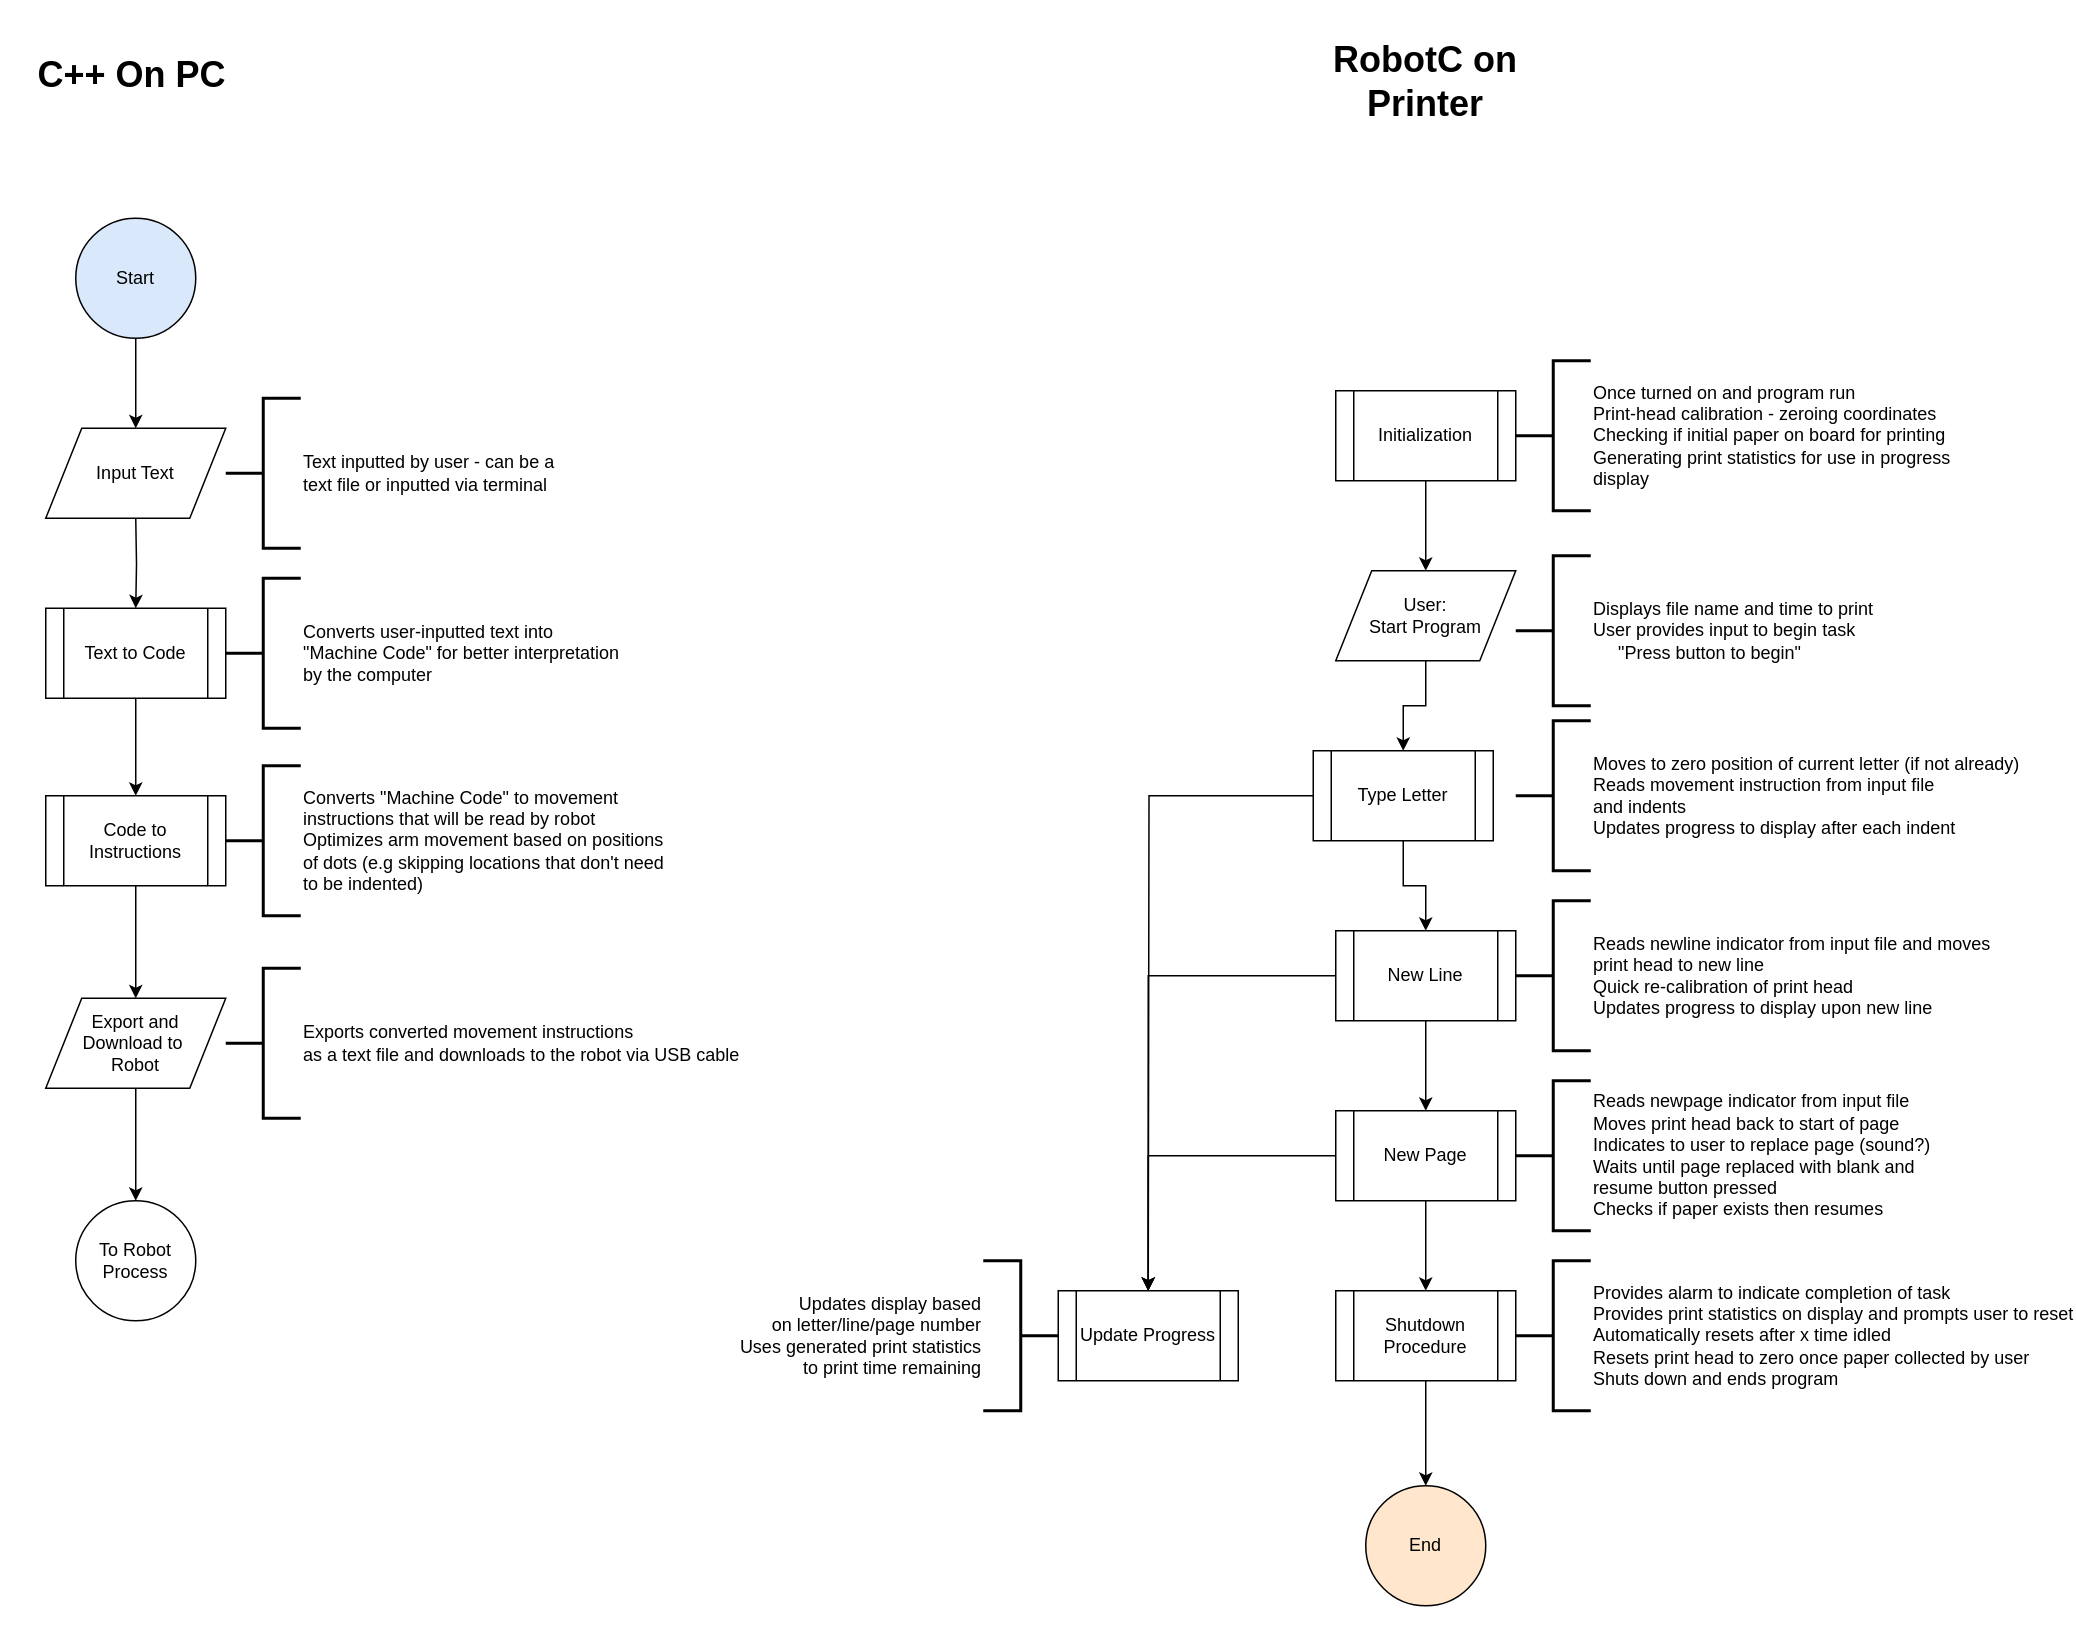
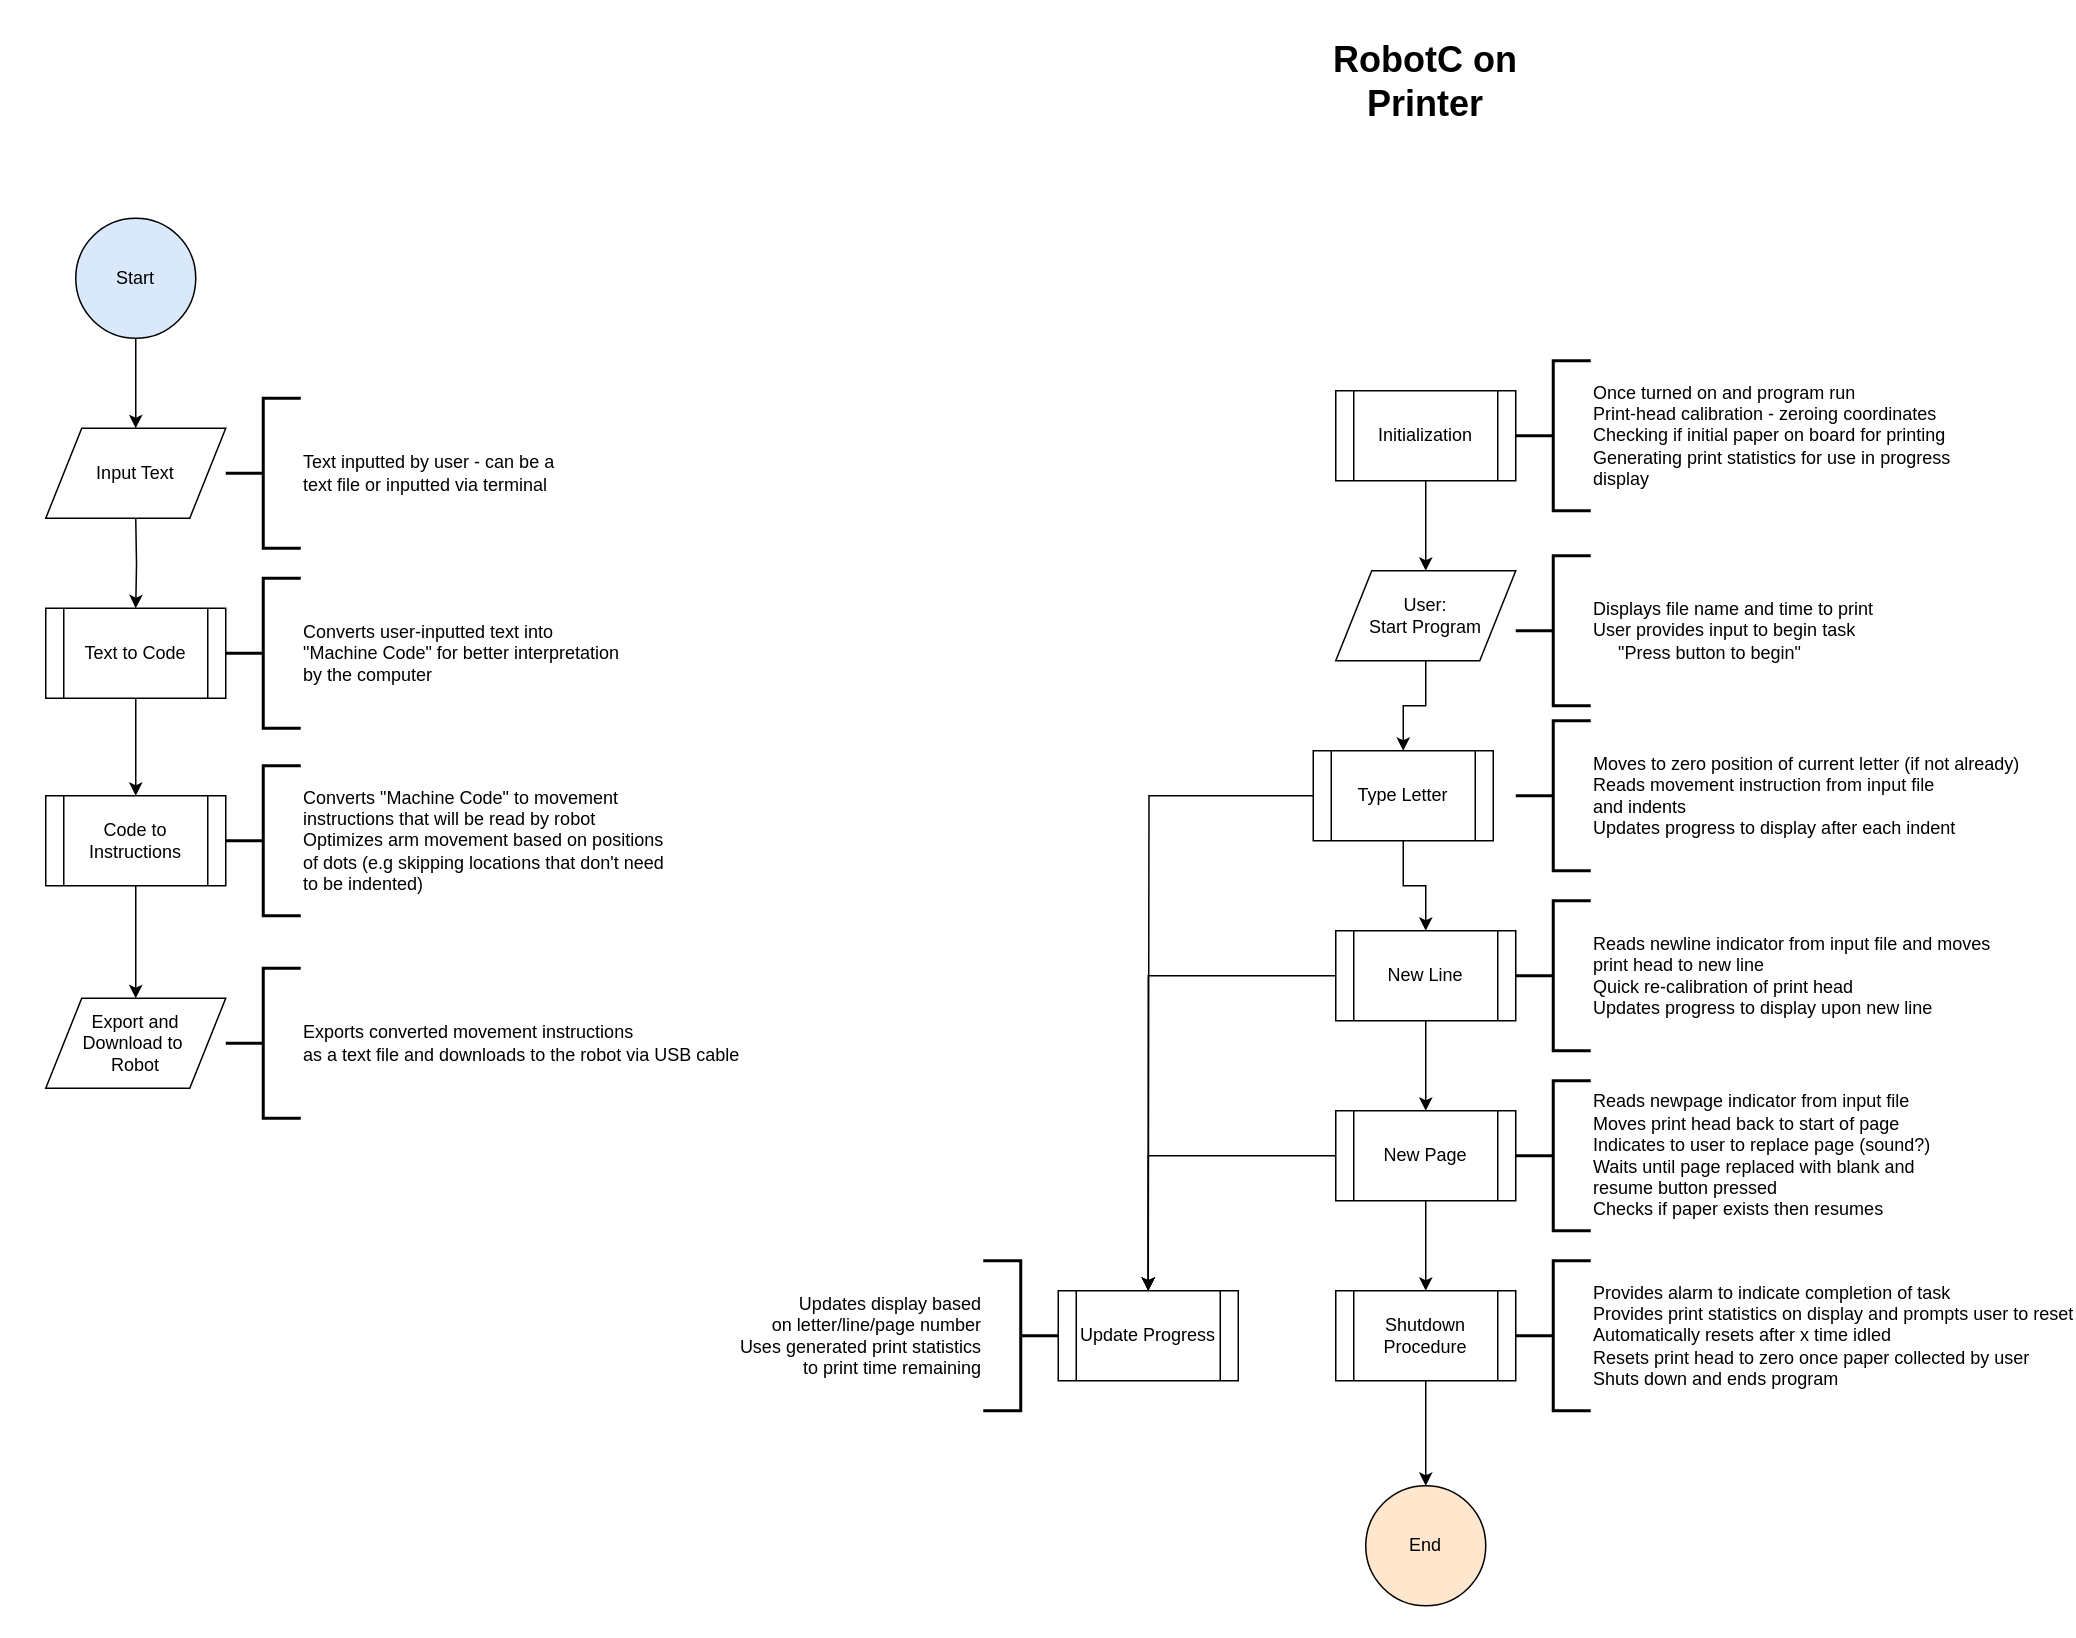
  <mxCell id="0" />
  <mxCell id="1" parent="0" />
  <mxCell id="2" style="edgeStyle=orthogonalEdgeStyle;rounded=0;orthogonalLoop=1;jettySize=auto;html=1;entryX=0.5;entryY=0;entryDx=0;entryDy=0;" edge="1" parent="1"><mxGeometry relative="1" as="geometry"><mxPoint x="90" y="285" as="targetPoint" /><mxPoint x="90" y="220" as="sourcePoint" /></mxGeometry></mxCell>
  <mxCell id="3" style="edgeStyle=orthogonalEdgeStyle;rounded=0;orthogonalLoop=1;jettySize=auto;html=1;entryX=0.5;entryY=0;entryDx=0;entryDy=0;" edge="1" parent="1" target="5"><mxGeometry relative="1" as="geometry"><mxPoint x="90" y="345" as="sourcePoint" /></mxGeometry></mxCell>
  <mxCell id="4" style="edgeStyle=orthogonalEdgeStyle;rounded=0;orthogonalLoop=1;jettySize=auto;html=1;entryX=0.5;entryY=0;entryDx=0;entryDy=0;" edge="1" parent="1" source="5" target="7"><mxGeometry relative="1" as="geometry" /></mxCell>
  <mxCell id="5" value="Text to Code" style="shape=process;whiteSpace=wrap;html=1;backgroundOutline=1;" vertex="1" parent="1"><mxGeometry x="30" y="405" width="120" height="60" as="geometry" /></mxCell>
  <mxCell id="6" style="edgeStyle=orthogonalEdgeStyle;rounded=0;orthogonalLoop=1;jettySize=auto;html=1;entryX=0.5;entryY=0;entryDx=0;entryDy=0;" edge="1" parent="1" source="7" target="9"><mxGeometry relative="1" as="geometry" /></mxCell>
  <mxCell id="7" value="Code to Instructions" style="shape=process;whiteSpace=wrap;html=1;backgroundOutline=1;" vertex="1" parent="1"><mxGeometry x="30" y="530" width="120" height="60" as="geometry" /></mxCell>
- <mxCell id="8" value="" style="edgeStyle=orthogonalEdgeStyle;rounded=0;orthogonalLoop=1;jettySize=auto;html=1;" edge="1" parent="1" source="9" target="40"><mxGeometry relative="1" as="geometry" /></mxCell>
  <mxCell id="9" value="Export and&lt;br&gt;Download to&amp;nbsp;&lt;br&gt;Robot" style="shape=parallelogram;perimeter=parallelogramPerimeter;whiteSpace=wrap;html=1;" vertex="1" parent="1"><mxGeometry x="30" y="665" width="120" height="60" as="geometry" /></mxCell>
  <mxCell id="10" value="" style="edgeStyle=orthogonalEdgeStyle;rounded=0;orthogonalLoop=1;jettySize=auto;html=1;" edge="1" parent="1" source="11" target="16"><mxGeometry relative="1" as="geometry" /></mxCell>
  <mxCell id="11" value="User: &lt;br&gt;Start Program" style="shape=parallelogram;perimeter=parallelogramPerimeter;whiteSpace=wrap;html=1;" vertex="1" parent="1"><mxGeometry x="890" y="380" width="120" height="60" as="geometry" /></mxCell>
  <mxCell id="12" value="" style="edgeStyle=orthogonalEdgeStyle;rounded=0;orthogonalLoop=1;jettySize=auto;html=1;" edge="1" parent="1" source="13" target="11"><mxGeometry relative="1" as="geometry" /></mxCell>
  <mxCell id="13" value="Initialization" style="shape=process;whiteSpace=wrap;html=1;backgroundOutline=1;" vertex="1" parent="1"><mxGeometry x="890" y="260" width="120" height="60" as="geometry" /></mxCell>
  <mxCell id="14" value="" style="edgeStyle=orthogonalEdgeStyle;rounded=0;orthogonalLoop=1;jettySize=auto;html=1;" edge="1" parent="1" source="16" target="19"><mxGeometry relative="1" as="geometry" /></mxCell>
  <mxCell id="15" style="edgeStyle=orthogonalEdgeStyle;rounded=0;orthogonalLoop=1;jettySize=auto;html=1;exitX=0;exitY=0.5;exitDx=0;exitDy=0;" edge="1" parent="1" source="16"><mxGeometry relative="1" as="geometry"><mxPoint x="765" y="860" as="targetPoint" /></mxGeometry></mxCell>
  <mxCell id="16" value="Type Letter" style="shape=process;whiteSpace=wrap;html=1;backgroundOutline=1;" vertex="1" parent="1"><mxGeometry x="875" y="500" width="120" height="60" as="geometry" /></mxCell>
  <mxCell id="17" value="" style="edgeStyle=orthogonalEdgeStyle;rounded=0;orthogonalLoop=1;jettySize=auto;html=1;" edge="1" parent="1" source="19" target="22"><mxGeometry relative="1" as="geometry" /></mxCell>
  <mxCell id="18" style="edgeStyle=orthogonalEdgeStyle;rounded=0;orthogonalLoop=1;jettySize=auto;html=1;exitX=0;exitY=0.5;exitDx=0;exitDy=0;entryX=0.5;entryY=0;entryDx=0;entryDy=0;" edge="1" parent="1" source="19" target="37"><mxGeometry relative="1" as="geometry" /></mxCell>
  <mxCell id="19" value="New Line" style="shape=process;whiteSpace=wrap;html=1;backgroundOutline=1;" vertex="1" parent="1"><mxGeometry x="890" y="620" width="120" height="60" as="geometry" /></mxCell>
  <mxCell id="20" value="" style="edgeStyle=orthogonalEdgeStyle;rounded=0;orthogonalLoop=1;jettySize=auto;html=1;" edge="1" parent="1" source="22" target="24"><mxGeometry relative="1" as="geometry" /></mxCell>
  <mxCell id="21" style="edgeStyle=orthogonalEdgeStyle;rounded=0;orthogonalLoop=1;jettySize=auto;html=1;exitX=0;exitY=0.5;exitDx=0;exitDy=0;entryX=0.5;entryY=0;entryDx=0;entryDy=0;" edge="1" parent="1" source="22" target="37"><mxGeometry relative="1" as="geometry" /></mxCell>
  <mxCell id="22" value="New Page" style="shape=process;whiteSpace=wrap;html=1;backgroundOutline=1;" vertex="1" parent="1"><mxGeometry x="890" y="740" width="120" height="60" as="geometry" /></mxCell>
  <mxCell id="23" value="" style="edgeStyle=orthogonalEdgeStyle;rounded=0;orthogonalLoop=1;jettySize=auto;html=1;" edge="1" parent="1" source="24" target="39"><mxGeometry relative="1" as="geometry" /></mxCell>
  <mxCell id="24" value="Shutdown Procedure" style="shape=process;whiteSpace=wrap;html=1;backgroundOutline=1;" vertex="1" parent="1"><mxGeometry x="890" y="860" width="120" height="60" as="geometry" /></mxCell>
  <mxCell id="25" value="Input Text" style="shape=parallelogram;perimeter=parallelogramPerimeter;whiteSpace=wrap;html=1;" vertex="1" parent="1"><mxGeometry x="30" y="285" width="120" height="60" as="geometry" /></mxCell>
  <mxCell id="26" value="Start" style="ellipse;whiteSpace=wrap;html=1;aspect=fixed;fillColor=#dae8fc;" vertex="1" parent="1"><mxGeometry x="50" y="145" width="80" height="80" as="geometry" /></mxCell>
  <mxCell id="27" value="Converts &quot;Machine Code&quot; to movement&amp;nbsp;&lt;br&gt;instructions that will be read by robot&amp;nbsp;&lt;br&gt;Optimizes arm movement based on positions&lt;br&gt;of dots (e.g skipping locations that don't need&lt;br&gt;to be indented)" style="strokeWidth=2;html=1;shape=mxgraph.flowchart.annotation_2;align=left;labelPosition=right;pointerEvents=1;" vertex="1" parent="1"><mxGeometry x="150" y="510" width="50" height="100" as="geometry" /></mxCell>
  <mxCell id="28" value="&lt;div&gt;Converts user-inputted text into&amp;nbsp;&lt;/div&gt;&lt;div&gt;&quot;Machine Code&quot; for better interpretation&lt;/div&gt;&lt;div&gt;by the computer&lt;/div&gt;" style="strokeWidth=2;html=1;shape=mxgraph.flowchart.annotation_2;align=left;labelPosition=right;pointerEvents=1;" vertex="1" parent="1"><mxGeometry x="150" y="385" width="50" height="100" as="geometry" /></mxCell>
  <mxCell id="29" value="Once turned on and program run&lt;br&gt;Print-head calibration - zeroing coordinates&lt;br&gt;Checking if initial paper on board for printing&lt;br&gt;Generating print statistics for use in progress&lt;br&gt;display" style="strokeWidth=2;html=1;shape=mxgraph.flowchart.annotation_2;align=left;labelPosition=right;pointerEvents=1;" vertex="1" parent="1"><mxGeometry x="1010" y="240" width="50" height="100" as="geometry" /></mxCell>
  <mxCell id="30" value="Moves to zero position of current letter (if not already)&lt;br&gt;Reads movement instruction from input file&lt;br&gt;and indents&amp;nbsp;&lt;br&gt;Updates progress to display after each indent" style="strokeWidth=2;html=1;shape=mxgraph.flowchart.annotation_2;align=left;labelPosition=right;pointerEvents=1;" vertex="1" parent="1"><mxGeometry x="1010" y="480" width="50" height="100" as="geometry" /></mxCell>
  <mxCell id="31" value="Reads newline indicator from input file and moves&lt;br&gt;print head to new line&lt;br&gt;Quick re-calibration of print head&lt;br&gt;Updates progress to display upon new line" style="strokeWidth=2;html=1;shape=mxgraph.flowchart.annotation_2;align=left;labelPosition=right;pointerEvents=1;" vertex="1" parent="1"><mxGeometry x="1010" y="600" width="50" height="100" as="geometry" /></mxCell>
  <mxCell id="32" value="Reads newpage indicator from input file&lt;br&gt;Moves print head back to start of page&lt;br&gt;Indicates to user to replace page (sound?)&lt;br&gt;Waits until page replaced with blank and&amp;nbsp;&lt;br&gt;resume button pressed&lt;br&gt;Checks if paper exists then resumes" style="strokeWidth=2;html=1;shape=mxgraph.flowchart.annotation_2;align=left;labelPosition=right;pointerEvents=1;" vertex="1" parent="1"><mxGeometry x="1010" y="720" width="50" height="100" as="geometry" /></mxCell>
  <mxCell id="33" value="Provides alarm to indicate completion of task&lt;br&gt;Provides print statistics on display and prompts user to reset&lt;br&gt;Automatically resets after x time idled&lt;br&gt;Resets print head to zero once paper collected by user&lt;br&gt;Shuts down and ends program" style="strokeWidth=2;html=1;shape=mxgraph.flowchart.annotation_2;align=left;labelPosition=right;pointerEvents=1;" vertex="1" parent="1"><mxGeometry x="1010" y="840" width="50" height="100" as="geometry" /></mxCell>
  <mxCell id="34" value="Text inputted by user - can be a &lt;br&gt;text file or inputted via terminal" style="strokeWidth=2;html=1;shape=mxgraph.flowchart.annotation_2;align=left;labelPosition=right;pointerEvents=1;" vertex="1" parent="1"><mxGeometry x="150" y="265" width="50" height="100" as="geometry" /></mxCell>
  <mxCell id="35" value="Exports converted movement instructions&lt;br&gt;as a text file and downloads to the robot via USB cable" style="strokeWidth=2;html=1;shape=mxgraph.flowchart.annotation_2;align=left;labelPosition=right;pointerEvents=1;" vertex="1" parent="1"><mxGeometry x="150" y="645" width="50" height="100" as="geometry" /></mxCell>
  <mxCell id="36" value="Displays file name and time to print&lt;br&gt;User provides input to begin task&lt;br&gt;&amp;nbsp; &amp;nbsp; &amp;nbsp;&quot;Press button to begin&quot;" style="strokeWidth=2;html=1;shape=mxgraph.flowchart.annotation_2;align=left;labelPosition=right;pointerEvents=1;" vertex="1" parent="1"><mxGeometry x="1010" y="370" width="50" height="100" as="geometry" /></mxCell>
  <mxCell id="37" value="Update Progress" style="shape=process;whiteSpace=wrap;html=1;backgroundOutline=1;" vertex="1" parent="1"><mxGeometry x="705" y="860" width="120" height="60" as="geometry" /></mxCell>
  <mxCell id="38" value="Updates display based&lt;br&gt;on letter/line/page number&lt;br&gt;Uses generated print statistics&lt;br&gt;to print time remaining" style="strokeWidth=2;html=1;shape=mxgraph.flowchart.annotation_2;align=right;labelPosition=left;pointerEvents=1;direction=west;verticalLabelPosition=middle;verticalAlign=middle;" vertex="1" parent="1"><mxGeometry x="655" y="840" width="50" height="100" as="geometry" /></mxCell>
  <mxCell id="39" value="End" style="ellipse;whiteSpace=wrap;html=1;aspect=fixed;fillColor=#ffe6cc;" vertex="1" parent="1"><mxGeometry x="910" y="990" width="80" height="80" as="geometry" /></mxCell>
- <mxCell id="40" value="To Robot Process" style="ellipse;whiteSpace=wrap;html=1;aspect=fixed;" vertex="1" parent="1"><mxGeometry x="50" y="800" width="80" height="80" as="geometry" /></mxCell>
- <mxCell id="41" value="&lt;h1&gt;C++ On PC&lt;/h1&gt;" style="text;html=1;strokeColor=none;fillColor=none;spacing=5;spacingTop=-20;whiteSpace=wrap;overflow=hidden;rounded=0;" vertex="1" parent="1"><mxGeometry x="20" y="30" width="140" height="55" as="geometry" /></mxCell>
  <mxCell id="42" value="&lt;h1&gt;RobotC on Printer&lt;/h1&gt;" style="text;html=1;strokeColor=none;fillColor=none;spacing=5;spacingTop=-20;whiteSpace=wrap;overflow=hidden;rounded=0;align=center;" vertex="1" parent="1"><mxGeometry x="880" y="20" width="140" height="60" as="geometry" /></mxCell>
